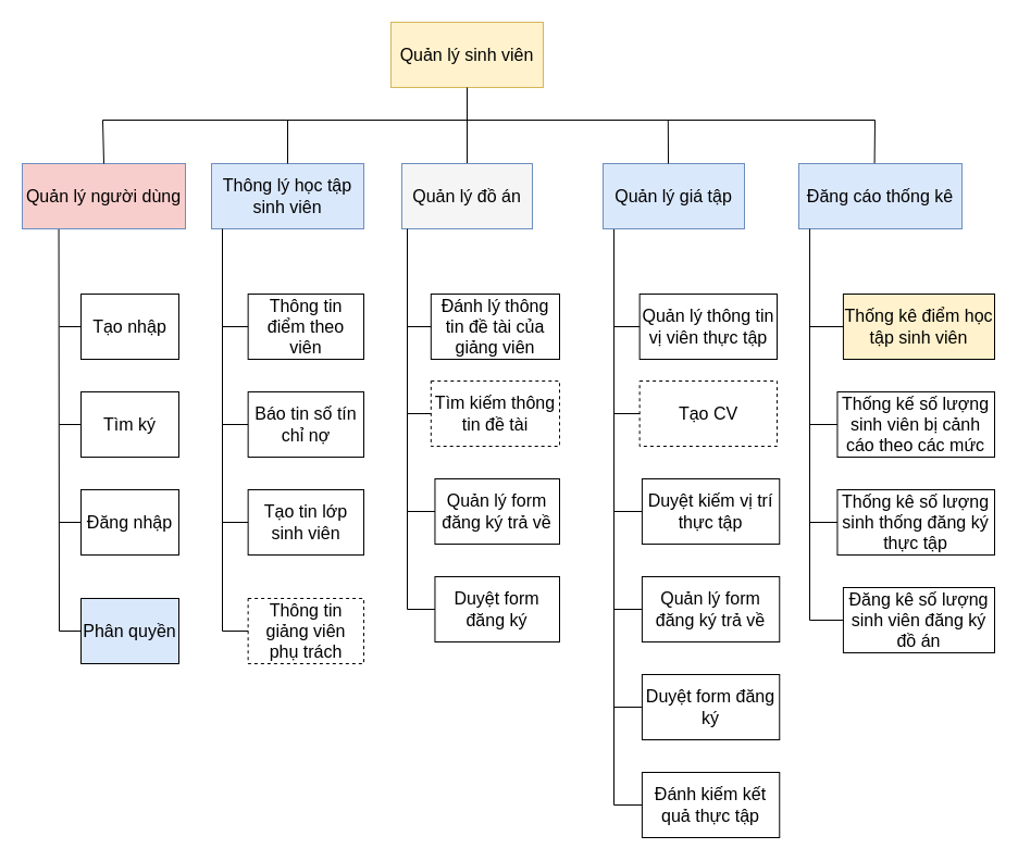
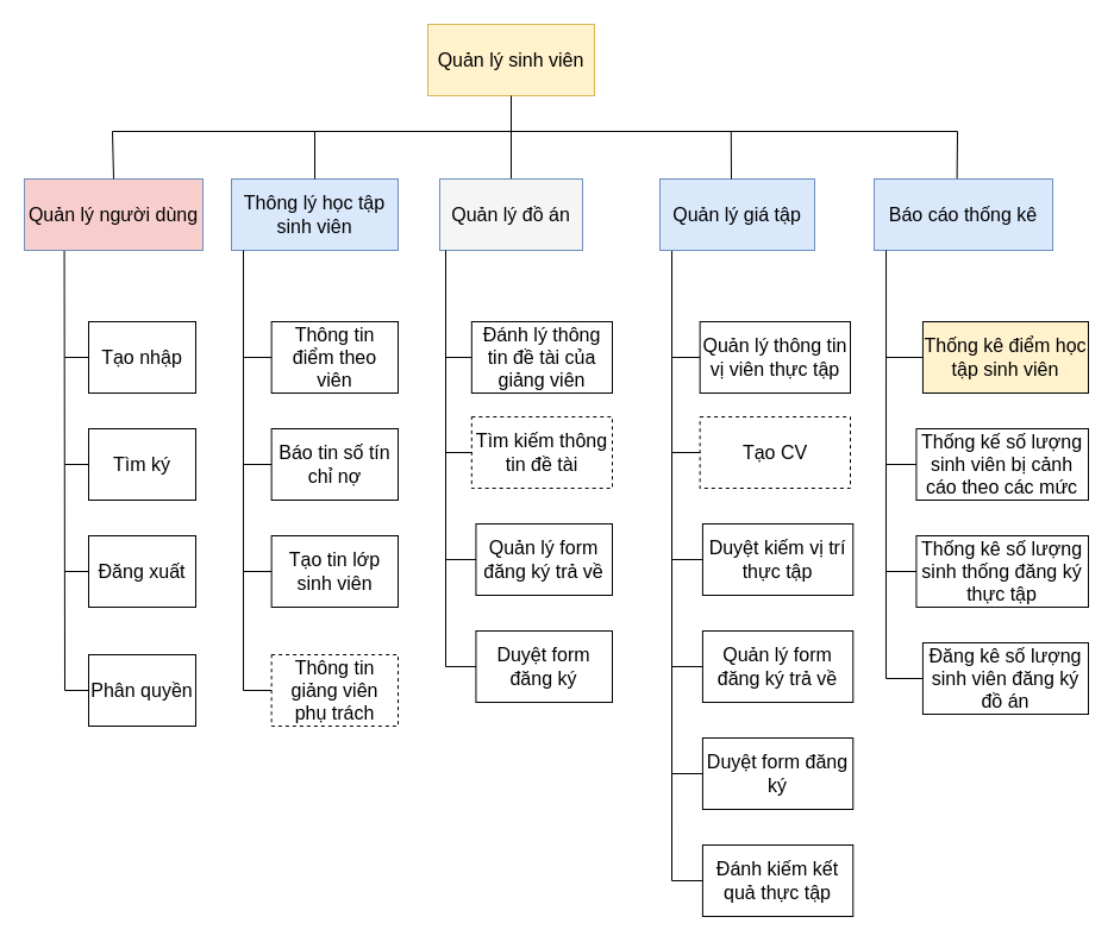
  <mxCell id="0" />
  <mxCell id="1" parent="0" />
  <mxCell id="2" value="Quản lý sinh viên" style="rounded=0;whiteSpace=wrap;html=1;fontSize=16;fillColor=#fff2cc;strokeColor=#d6b656;" parent="1" vertex="1"><mxGeometry x="359" y="20" width="140" height="60" as="geometry" /></mxCell>
  <mxCell id="3" value="Quản lý người dùng" style="rounded=0;whiteSpace=wrap;html=1;fontSize=16;fillColor=#f8cecc;strokeColor=#6c8ebf;" parent="1" vertex="1"><mxGeometry x="20" y="150" width="150" height="60" as="geometry" /></mxCell>
  <mxCell id="4" value="Thông lý học tập sinh viên" style="rounded=0;whiteSpace=wrap;html=1;fontSize=16;fillColor=#dae8fc;strokeColor=#6c8ebf;" parent="1" vertex="1"><mxGeometry x="194" y="150" width="140" height="60" as="geometry" /></mxCell>
- <mxCell id="5" value="Đăng cáo thống kê" style="rounded=0;whiteSpace=wrap;html=1;fontSize=16;fillColor=#dae8fc;strokeColor=#6c8ebf;" parent="1" vertex="1"><mxGeometry x="734" y="150" width="150" height="60" as="geometry" /></mxCell>
+ <mxCell id="5" value="Báo cáo thống kê" style="rounded=0;whiteSpace=wrap;html=1;fontSize=16;fillColor=#dae8fc;strokeColor=#6c8ebf;" parent="1" vertex="1"><mxGeometry x="734" y="150" width="150" height="60" as="geometry" /></mxCell>
  <mxCell id="6" value="" style="endArrow=none;html=1;fontSize=16;" parent="1" edge="1"><mxGeometry width="50" height="50" relative="1" as="geometry"><mxPoint x="94" y="110" as="sourcePoint" /><mxPoint x="804" y="110" as="targetPoint" /></mxGeometry></mxCell>
  <mxCell id="7" value="" style="endArrow=none;html=1;entryX=0.5;entryY=1;entryDx=0;entryDy=0;fontSize=16;" parent="1" target="2" edge="1"><mxGeometry width="50" height="50" relative="1" as="geometry"><mxPoint x="429" y="110" as="sourcePoint" /><mxPoint x="514" y="290" as="targetPoint" /></mxGeometry></mxCell>
  <mxCell id="8" value="" style="endArrow=none;html=1;exitX=0.5;exitY=0;exitDx=0;exitDy=0;fontSize=16;" parent="1" source="3" edge="1"><mxGeometry width="50" height="50" relative="1" as="geometry"><mxPoint x="96" y="150" as="sourcePoint" /><mxPoint x="94" y="110" as="targetPoint" /></mxGeometry></mxCell>
  <mxCell id="9" value="" style="endArrow=none;html=1;exitX=0.5;exitY=0;exitDx=0;exitDy=0;fontSize=16;" parent="1" source="4" edge="1"><mxGeometry width="50" height="50" relative="1" as="geometry"><mxPoint x="308" y="220" as="sourcePoint" /><mxPoint x="264" y="110" as="targetPoint" /></mxGeometry></mxCell>
  <mxCell id="10" value="" style="endArrow=none;html=1;exitX=0.464;exitY=-0.006;exitDx=0;exitDy=0;fontSize=16;exitPerimeter=0;" parent="1" source="5" edge="1"><mxGeometry width="50" height="50" relative="1" as="geometry"><mxPoint x="564" y="230" as="sourcePoint" /><mxPoint x="804" y="110" as="targetPoint" /></mxGeometry></mxCell>
  <mxCell id="11" value="" style="endArrow=none;html=1;entryX=0.088;entryY=1.008;entryDx=0;entryDy=0;entryPerimeter=0;fontSize=16;" parent="1" edge="1"><mxGeometry width="50" height="50" relative="1" as="geometry"><mxPoint x="54" y="580" as="sourcePoint" /><mxPoint x="53.56" y="210.48" as="targetPoint" /></mxGeometry></mxCell>
  <mxCell id="12" value="" style="group;fontSize=16;" parent="1" vertex="1" connectable="0"><mxGeometry x="54" y="270" width="110" height="60" as="geometry" /></mxCell>
  <mxCell id="13" value="Tạo nhập" style="rounded=0;whiteSpace=wrap;html=1;fontSize=16;" parent="12" vertex="1"><mxGeometry x="20" width="90" height="60" as="geometry" /></mxCell>
  <mxCell id="14" value="" style="endArrow=none;html=1;exitX=0;exitY=0.5;exitDx=0;exitDy=0;fontSize=16;" parent="12" source="13" edge="1"><mxGeometry width="50" height="50" relative="1" as="geometry"><mxPoint x="90" y="220" as="sourcePoint" /><mxPoint y="30" as="targetPoint" /></mxGeometry></mxCell>
  <mxCell id="15" value="" style="group;fontSize=16;" parent="1" vertex="1" connectable="0"><mxGeometry x="54" y="360" width="110" height="60" as="geometry" /></mxCell>
  <mxCell id="16" value="Tìm ký" style="rounded=0;whiteSpace=wrap;html=1;fontSize=16;" parent="15" vertex="1"><mxGeometry x="20" width="90" height="60" as="geometry" /></mxCell>
  <mxCell id="17" value="" style="endArrow=none;html=1;exitX=0;exitY=0.5;exitDx=0;exitDy=0;fontSize=16;" parent="15" source="16" edge="1"><mxGeometry width="50" height="50" relative="1" as="geometry"><mxPoint x="90" y="220" as="sourcePoint" /><mxPoint y="30" as="targetPoint" /></mxGeometry></mxCell>
  <mxCell id="18" value="" style="group;fontSize=16;" parent="1" vertex="1" connectable="0"><mxGeometry x="54" y="450" width="110" height="60" as="geometry" /></mxCell>
- <mxCell id="19" value="Đăng nhập" style="rounded=0;whiteSpace=wrap;html=1;fontSize=16;" parent="18" vertex="1"><mxGeometry x="20" width="90" height="60" as="geometry" /></mxCell>
+ <mxCell id="19" value="Đăng xuất" style="rounded=0;whiteSpace=wrap;html=1;fontSize=16;" parent="18" vertex="1"><mxGeometry x="20" width="90" height="60" as="geometry" /></mxCell>
  <mxCell id="20" value="" style="endArrow=none;html=1;exitX=0;exitY=0.5;exitDx=0;exitDy=0;fontSize=16;" parent="18" source="19" edge="1"><mxGeometry width="50" height="50" relative="1" as="geometry"><mxPoint x="90" y="220" as="sourcePoint" /><mxPoint y="30" as="targetPoint" /></mxGeometry></mxCell>
  <mxCell id="21" value="" style="endArrow=none;html=1;fontSize=16;" parent="1" edge="1"><mxGeometry width="50" height="50" relative="1" as="geometry"><mxPoint x="204" y="580" as="sourcePoint" /><mxPoint x="204" y="210" as="targetPoint" /></mxGeometry></mxCell>
  <mxCell id="22" value="" style="group;fontSize=16;" parent="1" vertex="1" connectable="0"><mxGeometry x="204" y="270" width="130" height="60" as="geometry" /></mxCell>
  <mxCell id="23" value="Thông tin điểm theo viên" style="rounded=0;whiteSpace=wrap;html=1;fontSize=16;" parent="22" vertex="1"><mxGeometry x="23.636" width="106.364" height="60" as="geometry" /></mxCell>
  <mxCell id="24" value="" style="endArrow=none;html=1;exitX=0;exitY=0.5;exitDx=0;exitDy=0;fontSize=16;" parent="22" source="23" edge="1"><mxGeometry width="50" height="50" relative="1" as="geometry"><mxPoint x="106.364" y="220" as="sourcePoint" /><mxPoint y="30" as="targetPoint" /></mxGeometry></mxCell>
  <mxCell id="25" value="" style="group;fontSize=16;" parent="1" vertex="1" connectable="0"><mxGeometry x="204" y="360" width="130" height="60" as="geometry" /></mxCell>
  <mxCell id="26" value="Báo tin số tín chỉ nợ" style="rounded=0;whiteSpace=wrap;html=1;fontSize=16;" parent="25" vertex="1"><mxGeometry x="23.636" width="106.364" height="60" as="geometry" /></mxCell>
  <mxCell id="27" value="" style="endArrow=none;html=1;exitX=0;exitY=0.5;exitDx=0;exitDy=0;fontSize=16;" parent="25" source="26" edge="1"><mxGeometry width="50" height="50" relative="1" as="geometry"><mxPoint x="106.364" y="220" as="sourcePoint" /><mxPoint y="30" as="targetPoint" /></mxGeometry></mxCell>
  <mxCell id="28" value="" style="group;fontSize=16;" parent="1" vertex="1" connectable="0"><mxGeometry x="204" y="450" width="130" height="60" as="geometry" /></mxCell>
  <mxCell id="29" value="Tạo tin lớp sinh viên" style="rounded=0;whiteSpace=wrap;html=1;fontSize=16;" parent="28" vertex="1"><mxGeometry x="23.636" width="106.364" height="60" as="geometry" /></mxCell>
  <mxCell id="30" value="" style="endArrow=none;html=1;exitX=0;exitY=0.5;exitDx=0;exitDy=0;fontSize=16;" parent="28" source="29" edge="1"><mxGeometry width="50" height="50" relative="1" as="geometry"><mxPoint x="106.364" y="220" as="sourcePoint" /><mxPoint y="30" as="targetPoint" /></mxGeometry></mxCell>
  <mxCell id="31" value="" style="endArrow=none;html=1;entryX=0.092;entryY=1;entryDx=0;entryDy=0;entryPerimeter=0;fontSize=16;" parent="1" edge="1"><mxGeometry width="50" height="50" relative="1" as="geometry"><mxPoint x="564" y="740" as="sourcePoint" /><mxPoint x="564.04" y="210" as="targetPoint" /></mxGeometry></mxCell>
  <mxCell id="32" value="" style="group;fontSize=16;" parent="1" vertex="1" connectable="0"><mxGeometry x="584" y="110" width="120" height="100" as="geometry" /></mxCell>
  <mxCell id="33" value="Quản lý giá tập" style="rounded=0;whiteSpace=wrap;html=1;fontSize=16;fillColor=#dae8fc;strokeColor=#6c8ebf;" parent="32" vertex="1"><mxGeometry x="-30" y="40" width="130" height="60" as="geometry" /></mxCell>
  <mxCell id="34" value="" style="endArrow=none;html=1;fontSize=16;" parent="32" edge="1"><mxGeometry width="50" height="50" relative="1" as="geometry"><mxPoint x="30" y="40" as="sourcePoint" /><mxPoint x="29.8" as="targetPoint" /></mxGeometry></mxCell>
  <mxCell id="35" value="" style="group;fontSize=16;" parent="1" vertex="1" connectable="0"><mxGeometry x="564" y="270" width="150" height="60" as="geometry" /></mxCell>
  <mxCell id="36" value="Quản lý thông tin vị viên thực tập" style="rounded=0;whiteSpace=wrap;html=1;fontSize=16;" parent="35" vertex="1"><mxGeometry x="23.64" width="126.36" height="60" as="geometry" /></mxCell>
  <mxCell id="37" value="" style="endArrow=none;html=1;exitX=0;exitY=0.5;exitDx=0;exitDy=0;fontSize=16;" parent="35" source="36" edge="1"><mxGeometry width="50" height="50" relative="1" as="geometry"><mxPoint x="106.364" y="220" as="sourcePoint" /><mxPoint y="30" as="targetPoint" /></mxGeometry></mxCell>
  <mxCell id="38" value="" style="group;fontSize=16;" parent="1" vertex="1" connectable="0"><mxGeometry x="564" y="350" width="150" height="60" as="geometry" /></mxCell>
  <mxCell id="39" value="" style="endArrow=none;html=1;exitX=0;exitY=0.5;exitDx=0;exitDy=0;fontSize=16;" parent="38" source="81" edge="1"><mxGeometry width="50" height="50" relative="1" as="geometry"><mxPoint x="106.364" y="220" as="sourcePoint" /><mxPoint y="120" as="targetPoint" /></mxGeometry></mxCell>
  <mxCell id="40" value="" style="group;fontSize=16;" parent="38" vertex="1" connectable="0"><mxGeometry x="-4.974e-14" width="150" height="60" as="geometry" /></mxCell>
  <mxCell id="41" value="Tạo CV" style="rounded=0;whiteSpace=wrap;html=1;fontSize=16;dashed=1;" parent="40" vertex="1"><mxGeometry x="23.64" width="126.36" height="60" as="geometry" /></mxCell>
  <mxCell id="42" value="" style="endArrow=none;html=1;exitX=0;exitY=0.5;exitDx=0;exitDy=0;fontSize=16;" parent="40" source="41" edge="1"><mxGeometry width="50" height="50" relative="1" as="geometry"><mxPoint x="106.364" y="220" as="sourcePoint" /><mxPoint y="30" as="targetPoint" /></mxGeometry></mxCell>
  <mxCell id="43" value="" style="group;fontSize=16;" parent="1" vertex="1" connectable="0"><mxGeometry x="744" y="270" width="170" height="60" as="geometry" /></mxCell>
  <mxCell id="44" value="Thống kê điểm học tập sinh viên" style="rounded=0;whiteSpace=wrap;html=1;fontSize=16;fillColor=#fff2cc;" parent="43" vertex="1"><mxGeometry x="30.909" width="139.091" height="60" as="geometry" /></mxCell>
  <mxCell id="45" value="" style="endArrow=none;html=1;exitX=0;exitY=0.5;exitDx=0;exitDy=0;fontSize=16;" parent="43" source="44" edge="1"><mxGeometry width="50" height="50" relative="1" as="geometry"><mxPoint x="139.091" y="220" as="sourcePoint" /><mxPoint y="30" as="targetPoint" /></mxGeometry></mxCell>
  <mxCell id="46" value="" style="group;fontSize=16;" parent="1" vertex="1" connectable="0"><mxGeometry x="744" y="540" width="170" height="60" as="geometry" /></mxCell>
  <mxCell id="47" value="Đăng kê số lượng sinh viên đăng ký đồ án" style="rounded=0;whiteSpace=wrap;html=1;fontSize=16;" parent="46" vertex="1"><mxGeometry x="30.909" width="139.091" height="60" as="geometry" /></mxCell>
  <mxCell id="48" value="" style="endArrow=none;html=1;exitX=0;exitY=0.5;exitDx=0;exitDy=0;fontSize=16;" parent="46" source="47" edge="1"><mxGeometry width="50" height="50" relative="1" as="geometry"><mxPoint x="139.091" y="220" as="sourcePoint" /><mxPoint y="30" as="targetPoint" /></mxGeometry></mxCell>
  <mxCell id="49" value="" style="group;fontSize=16;" parent="1" vertex="1" connectable="0"><mxGeometry x="744" y="450" width="170" height="60" as="geometry" /></mxCell>
  <mxCell id="50" value="Thống kê số lượng sinh thống đăng ký thực tập" style="rounded=0;whiteSpace=wrap;html=1;fontSize=16;" parent="49" vertex="1"><mxGeometry x="25.45" width="144.55" height="60" as="geometry" /></mxCell>
  <mxCell id="51" value="" style="endArrow=none;html=1;exitX=0;exitY=0.5;exitDx=0;exitDy=0;fontSize=16;" parent="49" source="50" edge="1"><mxGeometry width="50" height="50" relative="1" as="geometry"><mxPoint x="114.545" y="220" as="sourcePoint" /><mxPoint y="30" as="targetPoint" /></mxGeometry></mxCell>
  <mxCell id="52" value="" style="endArrow=none;html=1;entryX=0.092;entryY=1;entryDx=0;entryDy=0;entryPerimeter=0;fontSize=16;" parent="1" edge="1"><mxGeometry width="50" height="50" relative="1" as="geometry"><mxPoint x="744" y="570" as="sourcePoint" /><mxPoint x="744.04" y="210" as="targetPoint" /></mxGeometry></mxCell>
  <mxCell id="53" value="" style="endArrow=none;html=1;exitX=0.5;exitY=0;exitDx=0;exitDy=0;fontSize=16;" parent="1" source="57" edge="1"><mxGeometry width="50" height="50" relative="1" as="geometry"><mxPoint x="430" y="150" as="sourcePoint" /><mxPoint x="429" y="110" as="targetPoint" /></mxGeometry></mxCell>
  <mxCell id="54" value="" style="group;fontSize=16;" parent="1" vertex="1" connectable="0"><mxGeometry x="374" y="270" width="140" height="60" as="geometry" /></mxCell>
  <mxCell id="55" value="Đánh lý thông tin đề tài của giảng viên" style="rounded=0;whiteSpace=wrap;html=1;fontSize=16;" parent="54" vertex="1"><mxGeometry x="21.82" width="118.18" height="60" as="geometry" /></mxCell>
  <mxCell id="56" value="" style="endArrow=none;html=1;exitX=0;exitY=0.5;exitDx=0;exitDy=0;fontSize=16;" parent="54" source="55" edge="1"><mxGeometry width="50" height="50" relative="1" as="geometry"><mxPoint x="98.182" y="220" as="sourcePoint" /><mxPoint y="30" as="targetPoint" /></mxGeometry></mxCell>
  <mxCell id="57" value="Quản lý đồ án" style="rounded=0;whiteSpace=wrap;html=1;fontSize=16;fillColor=#f5f5f5;strokeColor=#6c8ebf;" parent="1" vertex="1"><mxGeometry x="369" y="150" width="120" height="60" as="geometry" /></mxCell>
  <mxCell id="58" value="" style="endArrow=none;html=1;fontSize=16;" parent="1" edge="1"><mxGeometry width="50" height="50" relative="1" as="geometry"><mxPoint x="374" y="560" as="sourcePoint" /><mxPoint x="374" y="210" as="targetPoint" /></mxGeometry></mxCell>
  <mxCell id="59" value="" style="group;fontSize=16;" parent="1" vertex="1" connectable="0"><mxGeometry x="374" y="440" width="140" height="60" as="geometry" /></mxCell>
  <mxCell id="60" value="Quản lý form đăng ký trả về" style="rounded=0;whiteSpace=wrap;html=1;fontSize=16;" parent="59" vertex="1"><mxGeometry x="25.455" width="114.545" height="60" as="geometry" /></mxCell>
  <mxCell id="61" value="" style="endArrow=none;html=1;exitX=0;exitY=0.5;exitDx=0;exitDy=0;fontSize=16;" parent="59" source="60" edge="1"><mxGeometry width="50" height="50" relative="1" as="geometry"><mxPoint x="114.545" y="220" as="sourcePoint" /><mxPoint y="30" as="targetPoint" /></mxGeometry></mxCell>
  <mxCell id="62" value="" style="group;fontSize=16;" parent="1" vertex="1" connectable="0"><mxGeometry x="374" y="350" width="140" height="60" as="geometry" /></mxCell>
  <mxCell id="63" value="Tìm kiếm thông tin đề tài" style="rounded=0;whiteSpace=wrap;html=1;fontSize=16;dashed=1;" parent="62" vertex="1"><mxGeometry x="21.82" width="118.18" height="60" as="geometry" /></mxCell>
  <mxCell id="64" value="" style="endArrow=none;html=1;exitX=0;exitY=0.5;exitDx=0;exitDy=0;fontSize=16;" parent="62" source="63" edge="1"><mxGeometry width="50" height="50" relative="1" as="geometry"><mxPoint x="98.182" y="220" as="sourcePoint" /><mxPoint y="30" as="targetPoint" /></mxGeometry></mxCell>
  <mxCell id="65" value="" style="group;fontSize=16;" parent="1" vertex="1" connectable="0"><mxGeometry x="744" y="360" width="170" height="60" as="geometry" /></mxCell>
  <mxCell id="66" value="Thống kế số lượng sinh viên bị cảnh cáo theo các mức" style="rounded=0;whiteSpace=wrap;html=1;fontSize=16;" parent="65" vertex="1"><mxGeometry x="25.45" width="144.55" height="60" as="geometry" /></mxCell>
  <mxCell id="67" value="" style="endArrow=none;html=1;exitX=0;exitY=0.5;exitDx=0;exitDy=0;fontSize=16;" parent="65" source="66" edge="1"><mxGeometry width="50" height="50" relative="1" as="geometry"><mxPoint x="114.545" y="220" as="sourcePoint" /><mxPoint y="30" as="targetPoint" /></mxGeometry></mxCell>
  <mxCell id="68" value="" style="group;fontSize=16;" parent="1" vertex="1" connectable="0"><mxGeometry x="54" y="550" width="110" height="60" as="geometry" /></mxCell>
- <mxCell id="69" value="Phân quyền" style="rounded=0;whiteSpace=wrap;html=1;fontSize=16;fillColor=#dae8fc;" parent="68" vertex="1"><mxGeometry x="20" width="90" height="60" as="geometry" /></mxCell>
+ <mxCell id="69" value="Phân quyền" style="rounded=0;whiteSpace=wrap;html=1;fontSize=16;" parent="68" vertex="1"><mxGeometry x="20" width="90" height="60" as="geometry" /></mxCell>
  <mxCell id="70" value="" style="endArrow=none;html=1;exitX=0;exitY=0.5;exitDx=0;exitDy=0;fontSize=16;" parent="68" source="69" edge="1"><mxGeometry width="50" height="50" relative="1" as="geometry"><mxPoint x="90" y="220" as="sourcePoint" /><mxPoint y="30" as="targetPoint" /></mxGeometry></mxCell>
  <mxCell id="71" value="" style="group;fontSize=16;" parent="1" vertex="1" connectable="0"><mxGeometry x="204" y="550" width="130" height="60" as="geometry" /></mxCell>
  <mxCell id="72" value="Thông tin giảng viên phụ trách" style="rounded=0;whiteSpace=wrap;html=1;fontSize=16;dashed=1;" parent="71" vertex="1"><mxGeometry x="23.636" width="106.364" height="60" as="geometry" /></mxCell>
  <mxCell id="73" value="" style="endArrow=none;html=1;exitX=0;exitY=0.5;exitDx=0;exitDy=0;fontSize=16;" parent="71" source="72" edge="1"><mxGeometry width="50" height="50" relative="1" as="geometry"><mxPoint x="106.364" y="220" as="sourcePoint" /><mxPoint y="30" as="targetPoint" /></mxGeometry></mxCell>
  <mxCell id="74" value="" style="group;fontSize=16;" parent="1" vertex="1" connectable="0"><mxGeometry x="374" y="530" width="140" height="60" as="geometry" /></mxCell>
  <mxCell id="75" value="Duyệt form đăng ký" style="rounded=0;whiteSpace=wrap;html=1;fontSize=16;" parent="74" vertex="1"><mxGeometry x="25.455" width="114.545" height="60" as="geometry" /></mxCell>
  <mxCell id="76" value="" style="endArrow=none;html=1;exitX=0;exitY=0.5;exitDx=0;exitDy=0;fontSize=16;" parent="74" source="75" edge="1"><mxGeometry width="50" height="50" relative="1" as="geometry"><mxPoint x="114.545" y="220" as="sourcePoint" /><mxPoint y="30" as="targetPoint" /></mxGeometry></mxCell>
  <mxCell id="77" value="" style="group;fontSize=16;" parent="1" vertex="1" connectable="0"><mxGeometry x="564" y="440" width="164.09" height="330" as="geometry" /></mxCell>
  <mxCell id="78" value="" style="endArrow=none;html=1;exitX=0;exitY=0.5;exitDx=0;exitDy=0;fontSize=16;" parent="77" source="82" edge="1"><mxGeometry width="50" height="50" relative="1" as="geometry"><mxPoint x="106.364" y="220" as="sourcePoint" /><mxPoint y="120" as="targetPoint" /></mxGeometry></mxCell>
  <mxCell id="79" value="" style="group;fontSize=16;" parent="77" vertex="1" connectable="0"><mxGeometry x="-4.09" y="80" width="168.18" height="250" as="geometry" /></mxCell>
  <mxCell id="80" value="" style="endArrow=none;html=1;exitX=0;exitY=0.5;exitDx=0;exitDy=0;fontSize=16;" parent="79" source="83" edge="1"><mxGeometry width="50" height="50" relative="1" as="geometry"><mxPoint x="106.364" y="220" as="sourcePoint" /><mxPoint x="4.09" y="130" as="targetPoint" /></mxGeometry></mxCell>
  <mxCell id="81" value="Duyệt kiếm vị trí thực tập" style="rounded=0;whiteSpace=wrap;html=1;fontSize=16;" parent="79" vertex="1"><mxGeometry x="30" y="-80" width="126.36" height="60" as="geometry" /></mxCell>
  <mxCell id="82" value="Quản lý form đăng ký trả về" style="rounded=0;whiteSpace=wrap;html=1;fontSize=16;" parent="79" vertex="1"><mxGeometry x="30" y="10" width="126.36" height="60" as="geometry" /></mxCell>
  <mxCell id="83" value="Duyệt form đăng ký" style="rounded=0;whiteSpace=wrap;html=1;fontSize=16;" parent="79" vertex="1"><mxGeometry x="30" y="100" width="126.36" height="60" as="geometry" /></mxCell>
  <mxCell id="84" value="Đánh kiếm kết quả thực tập" style="rounded=0;whiteSpace=wrap;html=1;fontSize=16;" parent="79" vertex="1"><mxGeometry x="30" y="190" width="126.36" height="60" as="geometry" /></mxCell>
  <mxCell id="85" value="" style="group;fontSize=16;" parent="1" vertex="1" connectable="0"><mxGeometry x="564" y="620" width="150" height="60" as="geometry" /></mxCell>
  <mxCell id="86" value="" style="endArrow=none;html=1;exitX=0;exitY=0.5;exitDx=0;exitDy=0;fontSize=16;" parent="85" source="84" edge="1"><mxGeometry width="50" height="50" relative="1" as="geometry"><mxPoint x="106.364" y="220" as="sourcePoint" /><mxPoint y="120" as="targetPoint" /></mxGeometry></mxCell>
